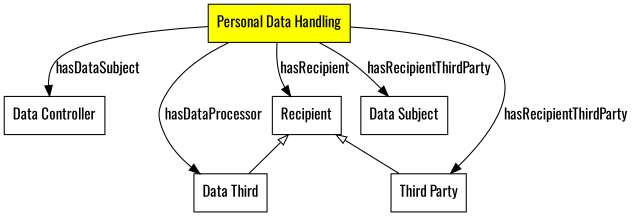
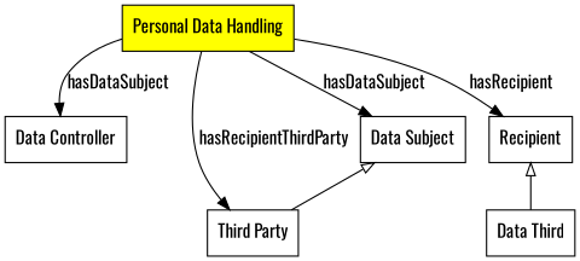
  digraph {
    fontname=Oswald
    node [fillcolor=none fontname=Oswald shape=rect style=filled]
    edge [fontname=Oswald]
    n1 [fillcolor=yellow label="Personal Data Handling"]
    n2 [label="Data Controller"]
    n3 [label="Data Third"]
    n4 [label="Third Party"]
    n5 [label="Data Subject"]
    n6 [label=Recipient]
    n1 -> n2 [label=hasDataSubject]
-   n1 -> n3 [label=hasDataProcessor]
    n1 -> n4 [label=hasRecipientThirdParty]
-   n1 -> n5 [label=hasRecipientThirdParty]
+   n1 -> n5 [label=hasDataSubject]
    n1 -> n6 [label=hasRecipient]
    n6 -> n3 [arrowhead=none arrowtail=onormal dir=both]
-   n6 -> n4 [arrowhead=none arrowtail=onormal dir=both]
+   n5 -> n4 [arrowhead=none arrowtail=onormal dir=both]
  }
